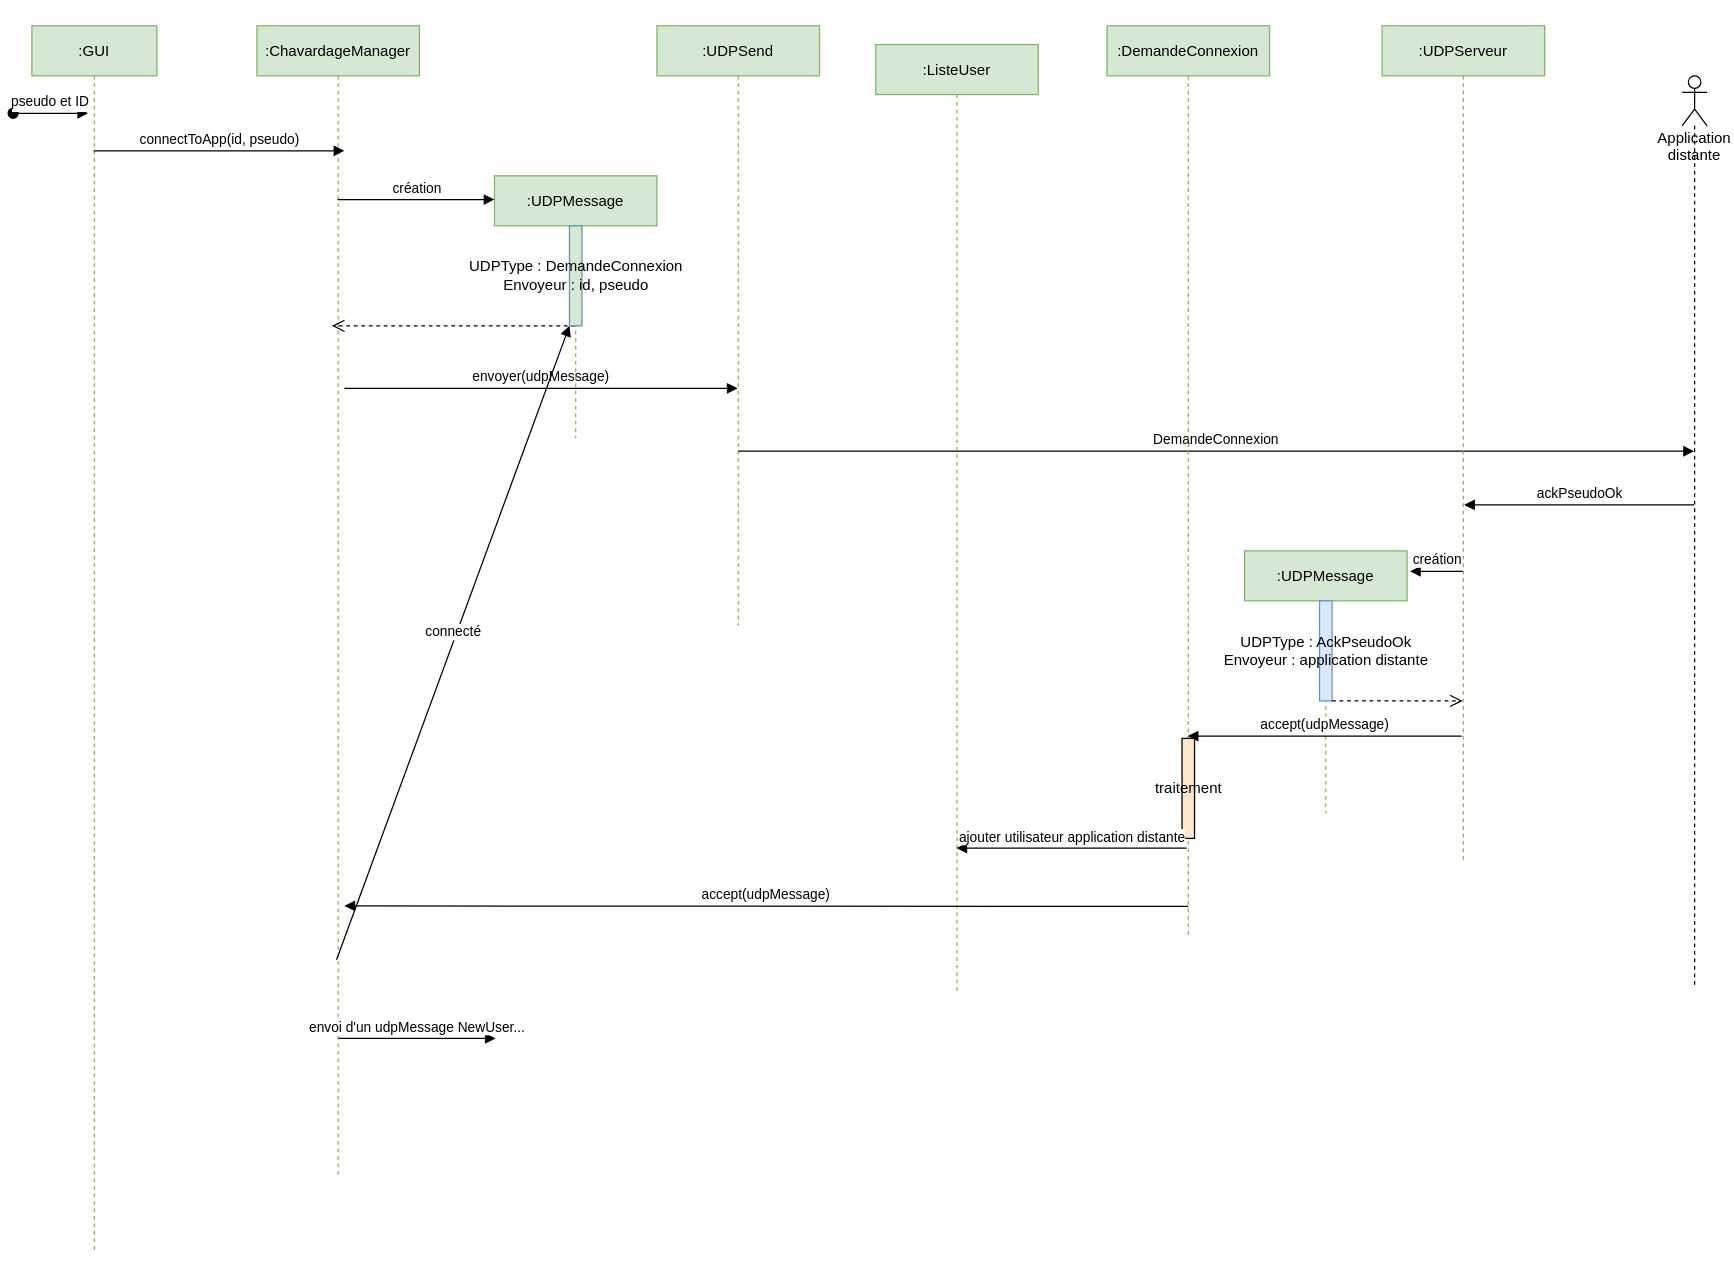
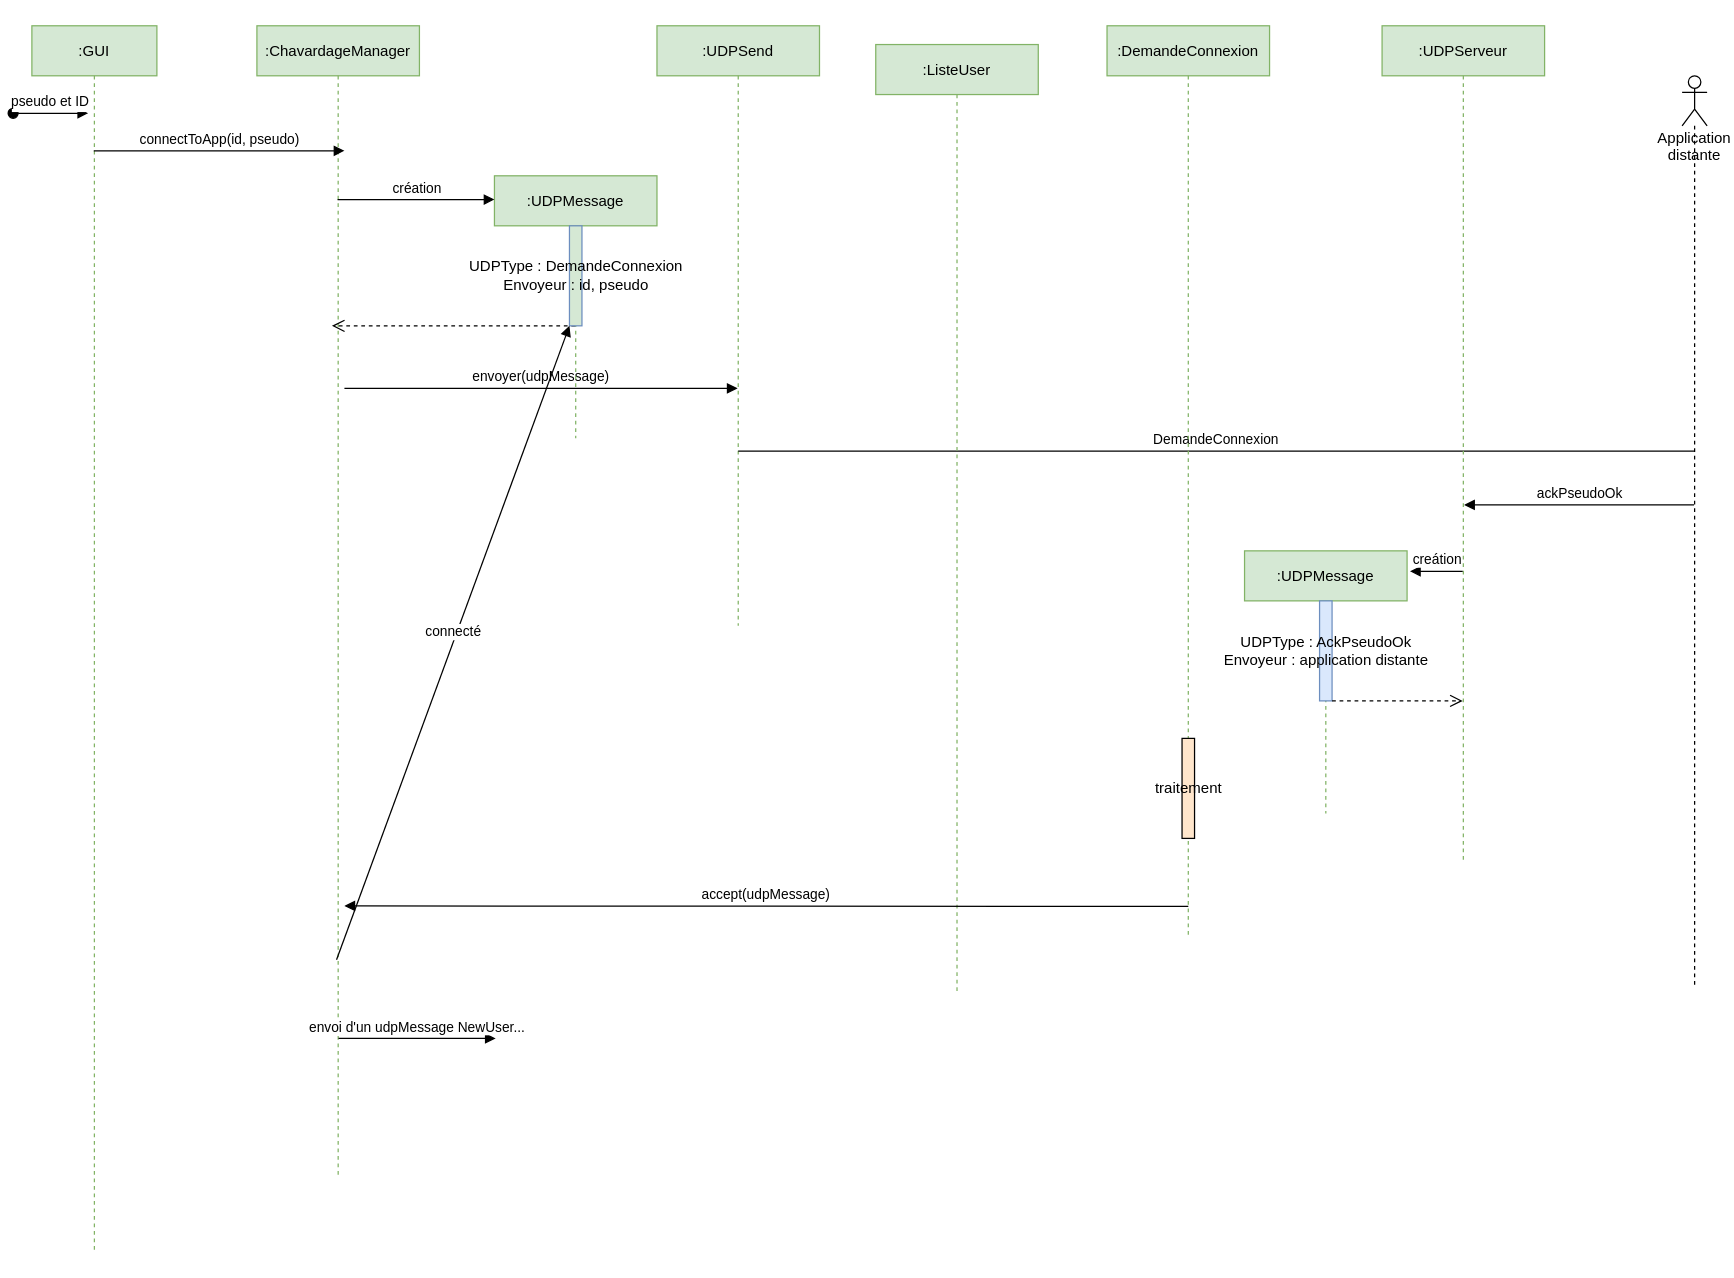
  <mxCell id="0" />
  <mxCell id="1" parent="0" />
  <mxCell id="2" value=":GUI" style="shape=umlLifeline;perimeter=lifelinePerimeter;container=1;collapsible=0;recursiveResize=0;rounded=0;shadow=0;strokeWidth=1;fillColor=#d5e8d4;strokeColor=#82b366;" parent="1" vertex="1"><mxGeometry x="20" y="20" width="100" height="980" as="geometry" /></mxCell>
  <mxCell id="3" value="pseudo et ID" style="verticalAlign=bottom;startArrow=oval;endArrow=block;startSize=8;shadow=0;strokeWidth=1;" parent="2" edge="1"><mxGeometry relative="1" as="geometry"><mxPoint x="-15" y="70" as="sourcePoint" /><mxPoint x="45" y="70" as="targetPoint" /></mxGeometry></mxCell>
  <mxCell id="4" value=":ChavardageManager" style="shape=umlLifeline;perimeter=lifelinePerimeter;container=1;collapsible=0;recursiveResize=0;rounded=0;shadow=0;strokeWidth=1;fillColor=#d5e8d4;strokeColor=#82b366;" parent="1" vertex="1"><mxGeometry x="200" y="20" width="130" height="920" as="geometry" /></mxCell>
  <mxCell id="5" value="&lt;div&gt;&lt;br&gt;&lt;/div&gt;&lt;div&gt;&lt;br&gt;&lt;/div&gt;" style="html=1;verticalAlign=bottom;endArrow=open;dashed=1;endSize=8;rounded=0;" edge="1" parent="4" source="8"><mxGeometry relative="1" as="geometry"><mxPoint x="140" y="240" as="sourcePoint" /><mxPoint x="60" y="240" as="targetPoint" /></mxGeometry></mxCell>
  <mxCell id="6" value="envoyer(udpMessage)" style="html=1;verticalAlign=bottom;endArrow=block;rounded=0;" edge="1" parent="4" target="11"><mxGeometry width="80" relative="1" as="geometry"><mxPoint x="70" y="290" as="sourcePoint" /><mxPoint x="150" y="290" as="targetPoint" /></mxGeometry></mxCell>
  <mxCell id="7" value="connectToApp(id, pseudo)" style="html=1;verticalAlign=bottom;endArrow=block;rounded=0;" edge="1" parent="1" source="2"><mxGeometry width="80" relative="1" as="geometry"><mxPoint x="280" y="120" as="sourcePoint" /><mxPoint x="270" y="120" as="targetPoint" /></mxGeometry></mxCell>
  <mxCell id="8" value=":UDPMessage" style="shape=umlLifeline;perimeter=lifelinePerimeter;container=1;collapsible=0;recursiveResize=0;rounded=0;shadow=0;strokeWidth=1;fillColor=#d5e8d4;strokeColor=#82b366;" vertex="1" parent="1"><mxGeometry x="390" y="140" width="130" height="210" as="geometry" /></mxCell>
  <mxCell id="9" value="&lt;div&gt;UDPType : DemandeConnexion&lt;/div&gt;&lt;div&gt;Envoyeur : id, pseudo&lt;br&gt;&lt;/div&gt;" style="html=1;points=[];perimeter=orthogonalPerimeter;fillColor=#d5e8d4;strokeColor=#6c8ebf;" vertex="1" parent="8"><mxGeometry x="60" y="40" width="10" height="80" as="geometry" /></mxCell>
  <mxCell id="10" value="création" style="html=1;verticalAlign=bottom;endArrow=block;rounded=0;" edge="1" parent="1" source="4"><mxGeometry width="80" relative="1" as="geometry"><mxPoint x="280" y="140" as="sourcePoint" /><mxPoint x="390" y="159" as="targetPoint" /></mxGeometry></mxCell>
  <mxCell id="11" value=":UDPSend" style="shape=umlLifeline;perimeter=lifelinePerimeter;container=1;collapsible=0;recursiveResize=0;rounded=0;shadow=0;strokeWidth=1;fillColor=#d5e8d4;strokeColor=#82b366;" vertex="1" parent="1"><mxGeometry x="520" y="20" width="130" height="480" as="geometry" /></mxCell>
  <mxCell id="12" value="Application distante" style="shape=umlLifeline;participant=umlActor;perimeter=lifelinePerimeter;whiteSpace=wrap;html=1;container=1;collapsible=0;recursiveResize=0;verticalAlign=top;spacingTop=36;outlineConnect=0;" vertex="1" parent="1"><mxGeometry x="1340" y="60" width="20" height="730" as="geometry" /></mxCell>
- <mxCell id="13" value="DemandeConnexion" style="html=1;verticalAlign=bottom;endArrow=block;rounded=0;exitX=0.5;exitY=0.709;exitDx=0;exitDy=0;exitPerimeter=0;" edge="1" parent="1" source="11" target="12"><mxGeometry width="80" relative="1" as="geometry"><mxPoint x="720" y="290" as="sourcePoint" /><mxPoint x="800" y="290" as="targetPoint" /></mxGeometry></mxCell>
+ <mxCell id="13" value="DemandeConnexion" style="html=1;verticalAlign=bottom;endArrow=none;rounded=0;exitX=0.5;exitY=0.709;exitDx=0;exitDy=0;exitPerimeter=0;" edge="1" parent="1" source="11" target="12"><mxGeometry width="80" relative="1" as="geometry"><mxPoint x="720" y="290" as="sourcePoint" /><mxPoint x="800" y="290" as="targetPoint" /></mxGeometry></mxCell>
  <mxCell id="14" value="ackPseudoOk" style="html=1;verticalAlign=bottom;endArrow=block;rounded=0;entryX=0.505;entryY=0.572;entryDx=0;entryDy=0;entryPerimeter=0;" edge="1" parent="1" source="12" target="17"><mxGeometry width="80" relative="1" as="geometry"><mxPoint x="720" y="430" as="sourcePoint" /><mxPoint x="800" y="430" as="targetPoint" /></mxGeometry></mxCell>
  <mxCell id="15" value=":UDPMessage" style="shape=umlLifeline;perimeter=lifelinePerimeter;container=1;collapsible=0;recursiveResize=0;rounded=0;shadow=0;strokeWidth=1;fillColor=#d5e8d4;strokeColor=#82b366;" vertex="1" parent="1"><mxGeometry x="990" y="440" width="130" height="210" as="geometry" /></mxCell>
  <mxCell id="16" value="&lt;div&gt;UDPType : AckPseudoOk&lt;/div&gt;&lt;div&gt;Envoyeur : application distante&lt;br&gt;&lt;/div&gt;" style="html=1;points=[];perimeter=orthogonalPerimeter;fillColor=#dae8fc;strokeColor=#6c8ebf;" vertex="1" parent="15"><mxGeometry x="60" y="40" width="10" height="80" as="geometry" /></mxCell>
  <mxCell id="17" value=":UDPServeur" style="shape=umlLifeline;perimeter=lifelinePerimeter;container=1;collapsible=0;recursiveResize=0;rounded=0;shadow=0;strokeWidth=1;fillColor=#d5e8d4;strokeColor=#82b366;" vertex="1" parent="1"><mxGeometry x="1100" y="20" width="130" height="670" as="geometry" /></mxCell>
  <mxCell id="18" value="creátion" style="html=1;verticalAlign=bottom;endArrow=block;rounded=0;entryX=1.018;entryY=0.078;entryDx=0;entryDy=0;entryPerimeter=0;" edge="1" parent="1" source="17" target="15"><mxGeometry width="80" relative="1" as="geometry"><mxPoint x="1019.5" y="439.44" as="sourcePoint" /><mxPoint x="846.95" y="439.44" as="targetPoint" /></mxGeometry></mxCell>
  <mxCell id="19" value="" style="html=1;verticalAlign=bottom;endArrow=open;dashed=1;endSize=8;rounded=0;" edge="1" parent="1" target="17"><mxGeometry relative="1" as="geometry"><mxPoint x="1060" y="560" as="sourcePoint" /><mxPoint x="600" y="440" as="targetPoint" /></mxGeometry></mxCell>
  <mxCell id="20" value=":DemandeConnexion" style="shape=umlLifeline;perimeter=lifelinePerimeter;container=1;collapsible=0;recursiveResize=0;rounded=0;shadow=0;strokeWidth=1;fillColor=#d5e8d4;strokeColor=#82b366;" vertex="1" parent="1"><mxGeometry x="880" y="20" width="130" height="730" as="geometry" /></mxCell>
  <mxCell id="21" value="traitement" style="html=1;points=[];perimeter=orthogonalPerimeter;fillColor=#ffe6cc;" vertex="1" parent="20"><mxGeometry x="60" y="570" width="10" height="80" as="geometry" /></mxCell>
- <mxCell id="22" value="accept(udpMessage)" style="html=1;verticalAlign=bottom;endArrow=block;rounded=0;exitX=0.49;exitY=0.848;exitDx=0;exitDy=0;exitPerimeter=0;" edge="1" parent="1" source="17" target="20"><mxGeometry width="80" relative="1" as="geometry"><mxPoint x="810" y="510" as="sourcePoint" /><mxPoint x="890" y="510" as="targetPoint" /></mxGeometry></mxCell>
  <mxCell id="23" value=":ListeUser" style="shape=umlLifeline;perimeter=lifelinePerimeter;container=1;collapsible=0;recursiveResize=0;rounded=0;shadow=0;strokeWidth=1;fillColor=#d5e8d4;strokeColor=#82b366;" vertex="1" parent="1"><mxGeometry x="695" y="35" width="130" height="760" as="geometry" /></mxCell>
- <mxCell id="24" value="ajouter utilisateur application distante" style="html=1;verticalAlign=bottom;endArrow=block;rounded=0;exitX=0.49;exitY=0.901;exitDx=0;exitDy=0;exitPerimeter=0;" edge="1" parent="1" source="20" target="23"><mxGeometry width="80" relative="1" as="geometry"><mxPoint x="820" y="580" as="sourcePoint" /><mxPoint x="900" y="580" as="targetPoint" /></mxGeometry></mxCell>
  <mxCell id="25" value="accept(udpMessage)" style="html=1;verticalAlign=bottom;endArrow=block;rounded=0;exitX=0.5;exitY=0.965;exitDx=0;exitDy=0;exitPerimeter=0;" edge="1" parent="1" source="20"><mxGeometry width="80" relative="1" as="geometry"><mxPoint x="620" y="540" as="sourcePoint" /><mxPoint x="270" y="724" as="targetPoint" /></mxGeometry></mxCell>
  <mxCell id="26" value="connecté " style="html=1;verticalAlign=bottom;endArrow=block;rounded=0;exitX=0.49;exitY=0.812;exitDx=0;exitDy=0;exitPerimeter=0;" edge="1" parent="1" source="4" target="9"><mxGeometry width="80" relative="1" as="geometry"><mxPoint x="380" y="840" as="sourcePoint" /><mxPoint x="460" y="840" as="targetPoint" /></mxGeometry></mxCell>
  <mxCell id="27" value="envoi d'un udpMessage NewUser..." style="html=1;verticalAlign=bottom;endArrow=block;rounded=0;" edge="1" parent="1"><mxGeometry width="80" relative="1" as="geometry"><mxPoint x="265.25" y="830" as="sourcePoint" /><mxPoint x="391" y="830" as="targetPoint" /></mxGeometry></mxCell>
